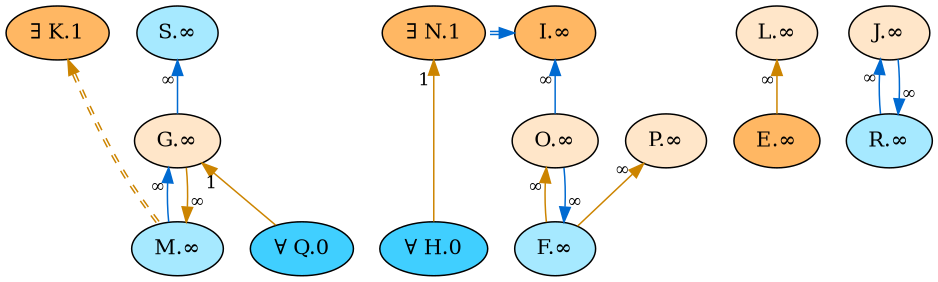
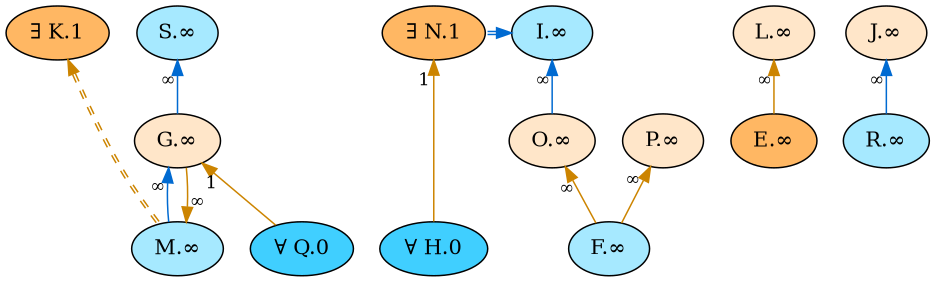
  digraph {
    node [fillcolor="#a6e9ff" fontsize=14 style=filled]
    edge [color="#cc8400" dir=back fontsize=12 labeldistance=1.5 style=solid taillabel="∞"]
    n1 [fillcolor="#40cfff" label="∀ Q.0"]
    n2 [fillcolor="#40cfff" label="∀ H.0"]
    n3 [fillcolor="#ffb763" label="∃ N.1"]
    n4 [fillcolor="#ffb763" label="∃ K.1"]
    n5 [label="M.∞"]
    n6 [fillcolor="#ffe6c9" label="G.∞"]
    n7 [fillcolor="#ffb763" label="E.∞"]
    n8 [fillcolor="#ffe6c9" label="L.∞"]
    n9 [fillcolor="#ffe6c9" label="O.∞"]
    n10 [label="F.∞"]
    n11 [fillcolor="#ffe6c9" label="J.∞"]
    n12 [label="R.∞"]
-   n13 [fillcolor="#ffb763" label="I.∞"]
+   n13 [label="I.∞"]
    n14 [fillcolor="#ffe6c9" label="P.∞"]
    n15 [label="S.∞"]
    subgraph sub_1 {
      rank=max
      n1
      n2
    }
    subgraph sub_2 {
      rank=min
      n3
      n4
    }
    n3 -> n2 [taillabel=1]
    n4 -> n5 [color="#cc8400:#cc8400" constraint=false style=dashed taillabel=""]
    n5 -> n6
    n6 -> n1 [taillabel=1]
    n6 -> n5 [color="#006ad1"]
    n8 -> n7
    n9 -> n10
-   n10 -> n9 [color="#006ad1"]
    n11 -> n12 [color="#006ad1"]
-   n12 -> n11 [color="#006ad1"]
    n13 -> n3 [color="#006ad1:#006ad1" constraint=false style=dashed taillabel=""]
    n13 -> n9 [color="#006ad1"]
    n14 -> n10
    n15 -> n6 [color="#006ad1"]
  }
